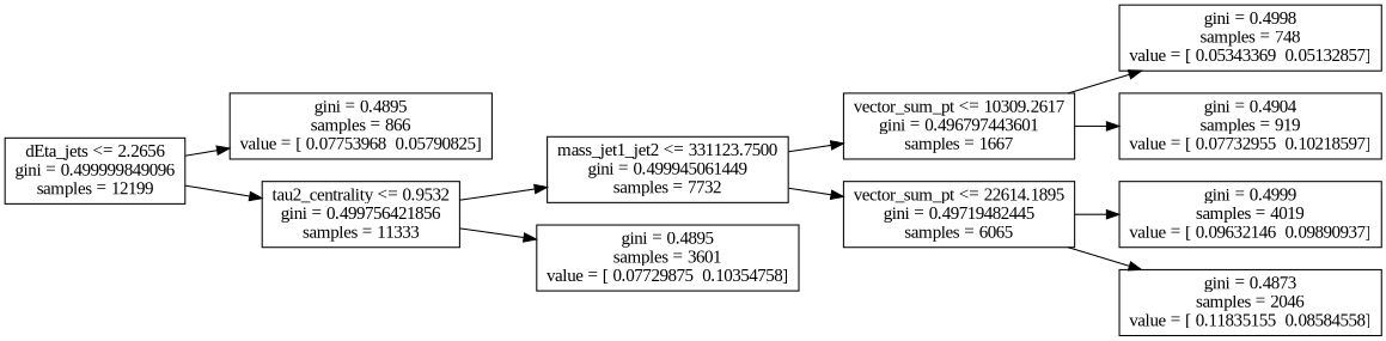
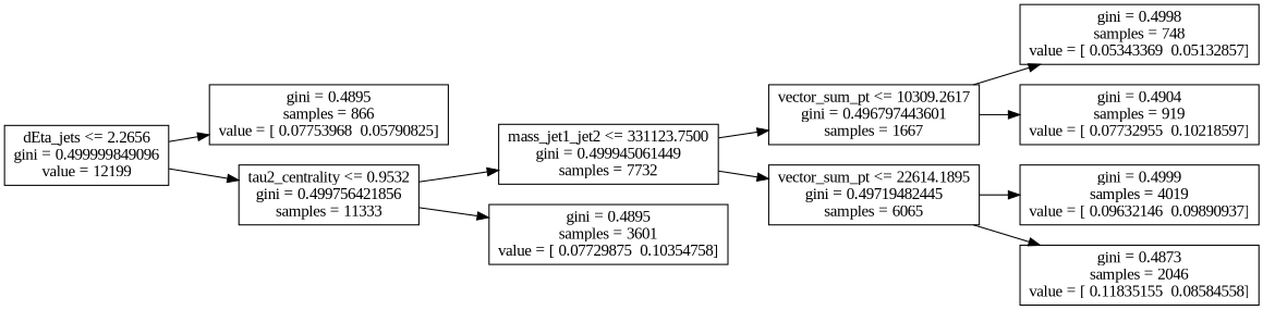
  digraph {
    rankdir=LR
    fontname="Liberation Serif"
    node [shape=box fontname="Liberation Serif"]
    edge [fontname="Liberation Serif"]
-   n1 [label="dEta_jets <= 2.2656\ngini = 0.499999849096\nsamples = 12199"]
+   n1 [label="dEta_jets <= 2.2656\ngini = 0.499999849096\nvalue = 12199"]
    n2 [label="gini = 0.4895\nsamples = 866\nvalue = [ 0.07753968  0.05790825]"]
    n3 [label="tau2_centrality <= 0.9532\ngini = 0.499756421856\nsamples = 11333"]
    n4 [label="mass_jet1_jet2 <= 331123.7500\ngini = 0.499945061449\nsamples = 7732"]
    n5 [label="gini = 0.4895\nsamples = 3601\nvalue = [ 0.07729875  0.10354758]"]
    n6 [label="vector_sum_pt <= 10309.2617\ngini = 0.496797443601\nsamples = 1667"]
    n7 [label="vector_sum_pt <= 22614.1895\ngini = 0.49719482445\nsamples = 6065"]
    n8 [label="gini = 0.4998\nsamples = 748\nvalue = [ 0.05343369  0.05132857]"]
    n9 [label="gini = 0.4904\nsamples = 919\nvalue = [ 0.07732955  0.10218597]"]
    n10 [label="gini = 0.4999\nsamples = 4019\nvalue = [ 0.09632146  0.09890937]"]
    n11 [label="gini = 0.4873\nsamples = 2046\nvalue = [ 0.11835155  0.08584558]"]
    n1 -> n2
    n1 -> n3
    n3 -> n4
    n3 -> n5
    n4 -> n6
    n4 -> n7
    n6 -> n8
    n6 -> n9
    n7 -> n10
    n7 -> n11
  }
